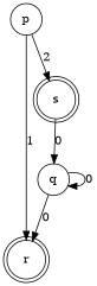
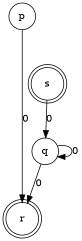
  digraph {
    rankdir=TB
    node [shape=doublecircle]
    r
    p [shape=circle]
    s
    q [shape=circle]
-   p -> r [label=1]
-   p -> s [label=2]
+   p -> r [label=0]
    s -> q [label=0]
    q -> r [label=0]
    q -> q [label=0]
  }
